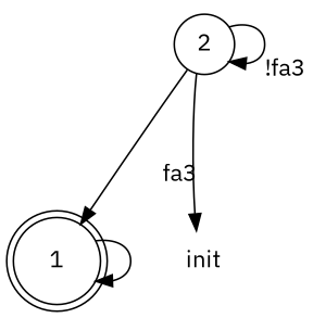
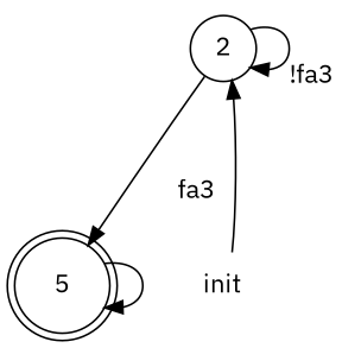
  digraph {
    fontname="IBM Plex Sans"
    rankdir=TB
    node [fontname="IBM Plex Sans"]
    edge [fontname="IBM Plex Sans"]
-   1 [height=.5 shape=doublecircle width=.5]
+   1 [height=.5 shape=doublecircle width=.5 label=5]
    n2 [height=.5 label=2 shape=circle width=.5]
    init [height=.5 shape=plaintext width=.5]
    1 -> 1 [label="  \n  \n  "]
    n2 -> 1 [label="  \n  \n fa3"]
    n2 -> n2 [label="  \n  \n!fa3"]
-   n2 -> init
+   init -> n2
  }
